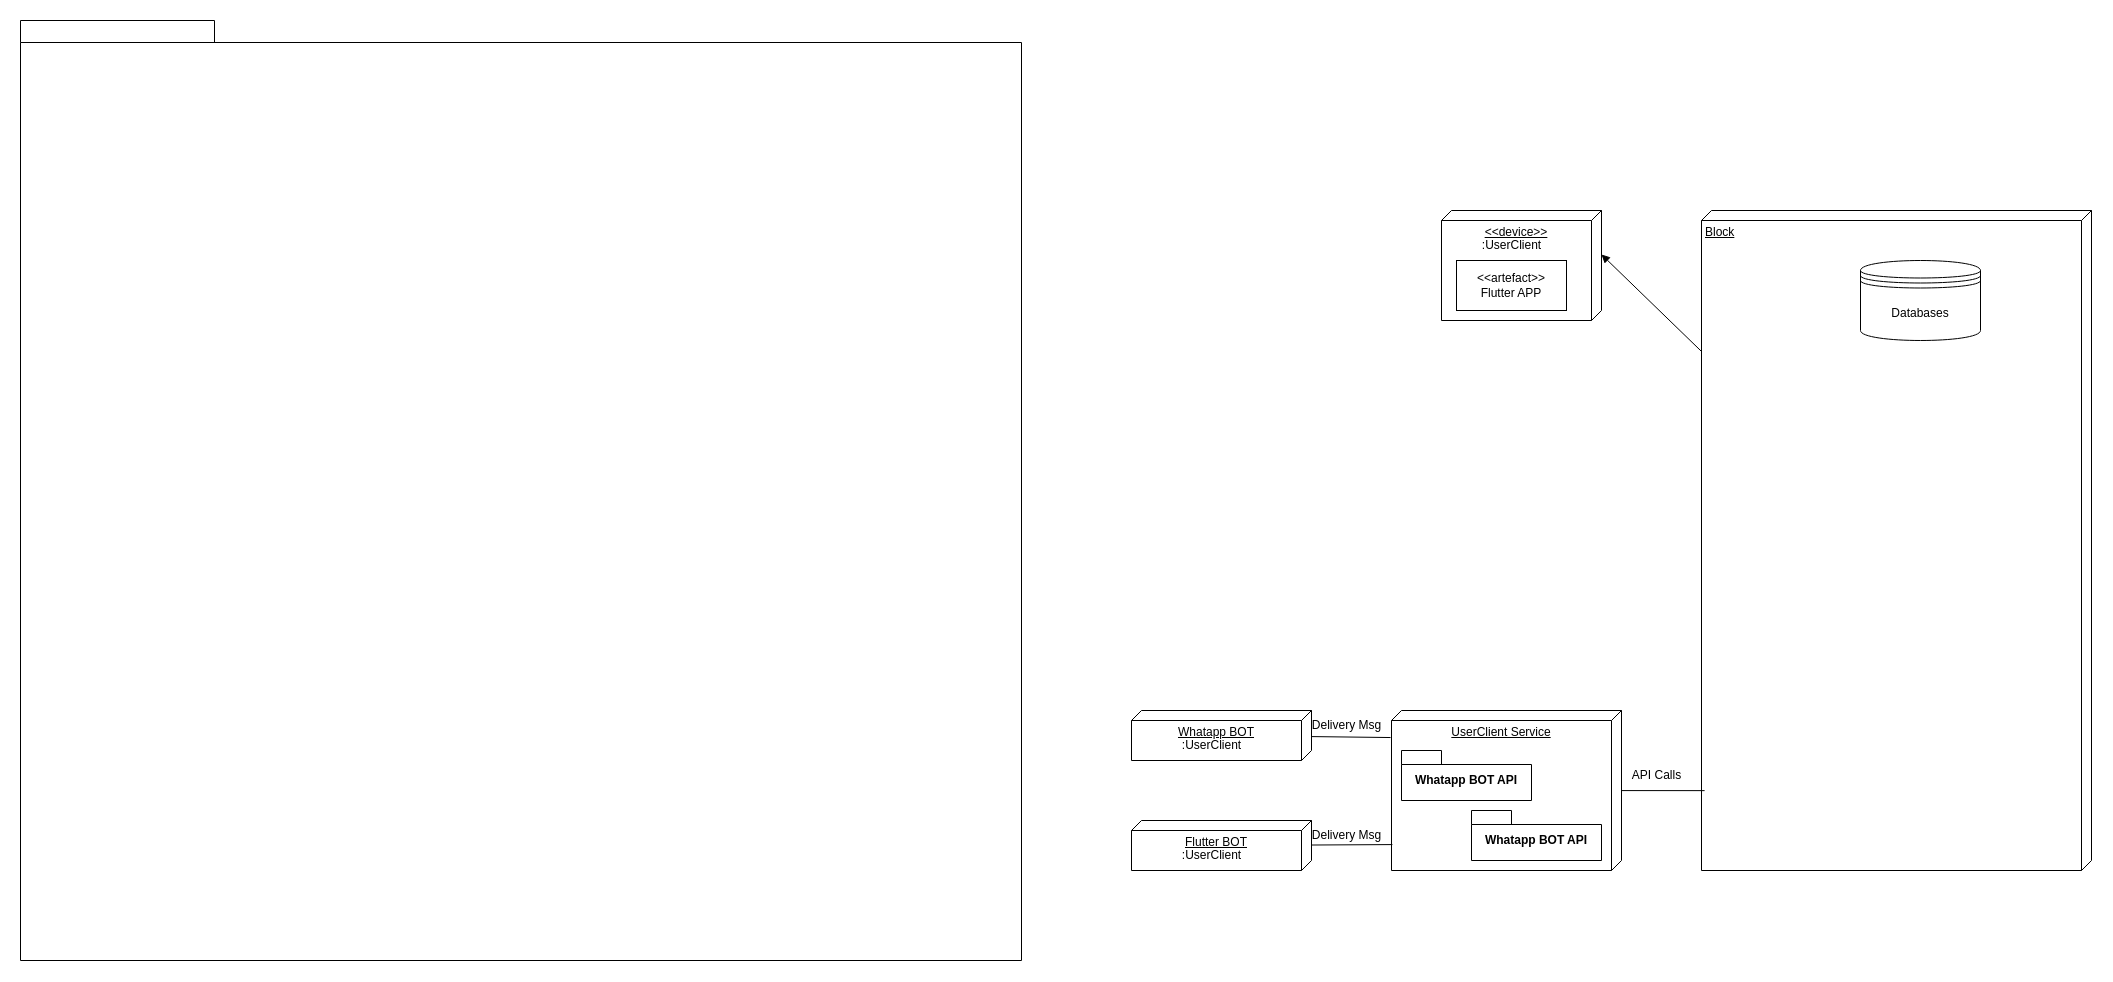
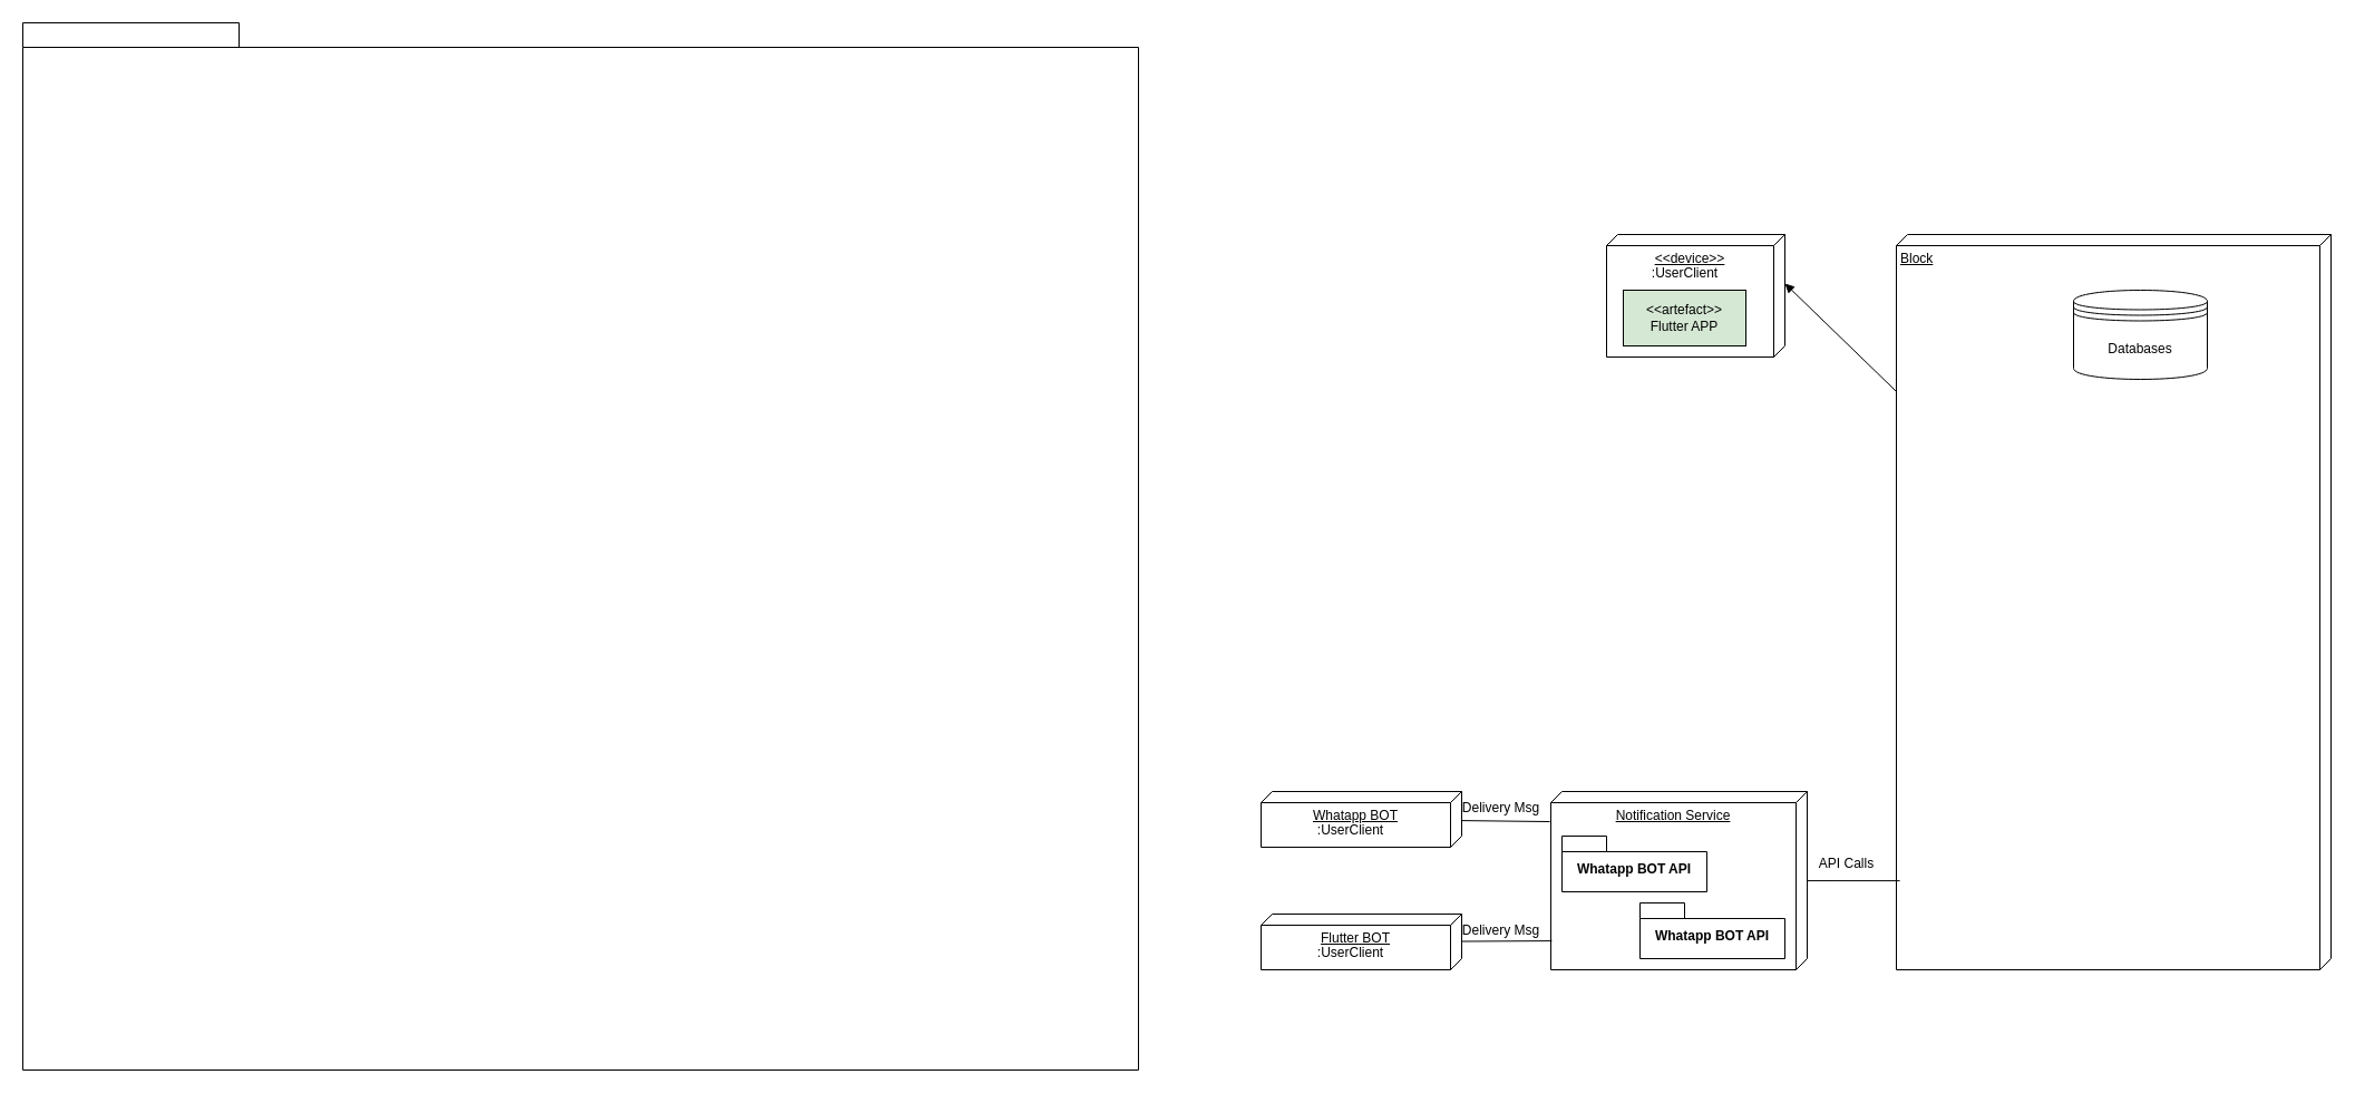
  <mxCell id="0" />
  <mxCell id="1" parent="0" />
  <mxCell id="2" value="" style="shape=folder;fontStyle=1;spacingTop=10;tabWidth=194;tabHeight=22;tabPosition=left;html=1;rounded=0;shadow=0;comic=0;labelBackgroundColor=none;strokeWidth=1;fillColor=none;fontFamily=Verdana;fontSize=10;align=center;" parent="1" vertex="1"><mxGeometry x="20" y="20" width="1001" height="940" as="geometry" /></mxCell>
  <mxCell id="3" value="Block" style="verticalAlign=top;align=left;spacingTop=8;spacingLeft=2;spacingRight=12;shape=cube;size=10;direction=south;fontStyle=4;html=1;whiteSpace=wrap;" vertex="1" parent="1"><mxGeometry x="1701" y="210" width="390" height="660" as="geometry" /></mxCell>
  <mxCell id="4" value="&amp;lt;&amp;lt;device&amp;gt;&amp;gt;" style="verticalAlign=top;align=center;spacingTop=8;spacingLeft=2;spacingRight=12;shape=cube;size=10;direction=south;fontStyle=4;html=1;whiteSpace=wrap;" vertex="1" parent="1"><mxGeometry x="1441" y="210" width="160" height="110" as="geometry" /></mxCell>
  <mxCell id="5" value=":UserClient" style="text;html=1;align=center;verticalAlign=middle;resizable=0;points=[];autosize=1;strokeColor=none;fillColor=none;" vertex="1" parent="1"><mxGeometry x="1471" y="230" width="80" height="30" as="geometry" /></mxCell>
- <mxCell id="6" value="&amp;lt;&amp;lt;artefact&amp;gt;&amp;gt;&lt;div&gt;Flutter APP&lt;/div&gt;" style="html=1;whiteSpace=wrap;" vertex="1" parent="1"><mxGeometry x="1456" y="260" width="110" height="50" as="geometry" /></mxCell>
+ <mxCell id="6" value="&amp;lt;&amp;lt;artefact&amp;gt;&amp;gt;&lt;div&gt;Flutter APP&lt;/div&gt;" style="html=1;whiteSpace=wrap;fillColor=#d5e8d4;" vertex="1" parent="1"><mxGeometry x="1456" y="260" width="110" height="50" as="geometry" /></mxCell>
  <mxCell id="7" value="" style="endArrow=block;html=1;rounded=0;entryX=0.4;entryY=0;entryDx=0;entryDy=0;entryPerimeter=0;" edge="1" parent="1" source="3" target="4"><mxGeometry width="50" height="50" relative="1" as="geometry"><mxPoint x="1721" y="630" as="sourcePoint" /><mxPoint x="1771" y="580" as="targetPoint" /></mxGeometry></mxCell>
- <mxCell id="8" value="UserClient Service" style="verticalAlign=top;align=center;spacingTop=8;spacingLeft=2;spacingRight=12;shape=cube;size=10;direction=south;fontStyle=4;html=1;whiteSpace=wrap;" vertex="1" parent="1"><mxGeometry x="1391" y="710" width="230" height="160" as="geometry" /></mxCell>
+ <mxCell id="8" value="Notification Service" style="verticalAlign=top;align=center;spacingTop=8;spacingLeft=2;spacingRight=12;shape=cube;size=10;direction=south;fontStyle=4;html=1;whiteSpace=wrap;" vertex="1" parent="1"><mxGeometry x="1391" y="710" width="230" height="160" as="geometry" /></mxCell>
  <mxCell id="9" value="Whatapp BOT API" style="shape=folder;fontStyle=1;spacingTop=10;tabWidth=40;tabHeight=14;tabPosition=left;html=1;whiteSpace=wrap;" vertex="1" parent="1"><mxGeometry x="1401" y="750" width="130" height="50" as="geometry" /></mxCell>
  <mxCell id="10" value="Whatapp BOT API" style="shape=folder;fontStyle=1;spacingTop=10;tabWidth=40;tabHeight=14;tabPosition=left;html=1;whiteSpace=wrap;" vertex="1" parent="1"><mxGeometry x="1471" y="810" width="130" height="50" as="geometry" /></mxCell>
  <mxCell id="11" value="Whatapp BOT" style="verticalAlign=top;align=center;spacingTop=8;spacingLeft=2;spacingRight=12;shape=cube;size=10;direction=south;fontStyle=4;html=1;whiteSpace=wrap;" vertex="1" parent="1"><mxGeometry x="1131" y="710" width="180" height="50" as="geometry" /></mxCell>
  <mxCell id="12" value=":UserClient" style="text;html=1;align=center;verticalAlign=middle;resizable=0;points=[];autosize=1;strokeColor=none;fillColor=none;" vertex="1" parent="1"><mxGeometry x="1171" y="730" width="80" height="30" as="geometry" /></mxCell>
  <mxCell id="13" value="Flutter BOT" style="verticalAlign=top;align=center;spacingTop=8;spacingLeft=2;spacingRight=12;shape=cube;size=10;direction=south;fontStyle=4;html=1;whiteSpace=wrap;" vertex="1" parent="1"><mxGeometry x="1131" y="820" width="180" height="50" as="geometry" /></mxCell>
  <mxCell id="14" value=":UserClient" style="text;html=1;align=center;verticalAlign=middle;resizable=0;points=[];autosize=1;strokeColor=none;fillColor=none;" vertex="1" parent="1"><mxGeometry x="1171" y="840" width="80" height="30" as="geometry" /></mxCell>
  <mxCell id="15" value="Delivery Msg" style="text;html=1;align=center;verticalAlign=middle;resizable=0;points=[];autosize=1;strokeColor=none;fillColor=none;" vertex="1" parent="1"><mxGeometry x="1301" y="820" width="90" height="30" as="geometry" /></mxCell>
  <mxCell id="16" value="" style="endArrow=none;html=1;rounded=0;exitX=0.838;exitY=0.996;exitDx=0;exitDy=0;exitPerimeter=0;" edge="1" parent="1" source="8" target="13"><mxGeometry width="50" height="50" relative="1" as="geometry"><mxPoint x="1721" y="620" as="sourcePoint" /><mxPoint x="1771" y="570" as="targetPoint" /></mxGeometry></mxCell>
  <mxCell id="17" value="Delivery Msg" style="text;html=1;align=center;verticalAlign=middle;resizable=0;points=[];autosize=1;strokeColor=none;fillColor=none;" vertex="1" parent="1"><mxGeometry x="1301" y="710" width="90" height="30" as="geometry" /></mxCell>
  <mxCell id="18" value="" style="endArrow=none;html=1;rounded=0;exitX=0.169;exitY=1.004;exitDx=0;exitDy=0;exitPerimeter=0;" edge="1" parent="1" source="8" target="11"><mxGeometry width="50" height="50" relative="1" as="geometry"><mxPoint x="1721" y="620" as="sourcePoint" /><mxPoint x="1771" y="570" as="targetPoint" /></mxGeometry></mxCell>
  <mxCell id="19" value="" style="endArrow=none;html=1;rounded=0;exitX=0.879;exitY=0.992;exitDx=0;exitDy=0;exitPerimeter=0;" edge="1" parent="1" source="3" target="8"><mxGeometry width="50" height="50" relative="1" as="geometry"><mxPoint x="1711" y="361" as="sourcePoint" /><mxPoint x="1611" y="264" as="targetPoint" /></mxGeometry></mxCell>
  <mxCell id="20" value="API Calls" style="text;html=1;align=center;verticalAlign=middle;resizable=0;points=[];autosize=1;strokeColor=none;fillColor=none;" vertex="1" parent="1"><mxGeometry x="1621" y="760" width="70" height="30" as="geometry" /></mxCell>
  <mxCell id="21" value="Databases" style="shape=datastore;whiteSpace=wrap;html=1;" vertex="1" parent="1"><mxGeometry x="1860" y="260" width="120" height="80" as="geometry" /></mxCell>
